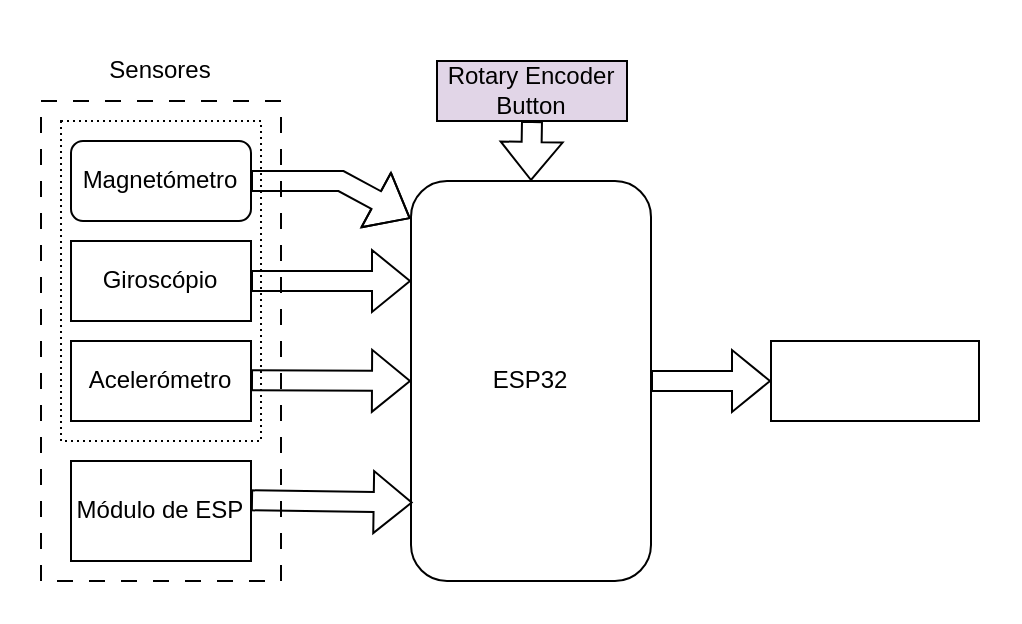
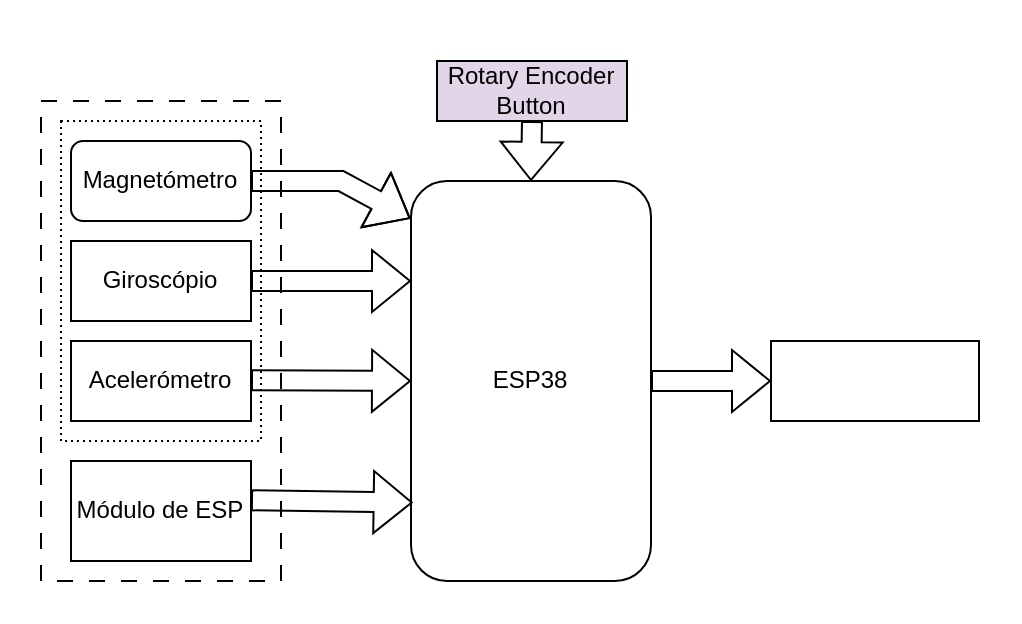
  <mxCell id="0" />
  <mxCell id="1" parent="0" />
- <mxCell id="2" value="ESP32" style="rounded=1;whiteSpace=wrap;html=1;" parent="1" vertex="1"><mxGeometry x="205" y="90" width="120" height="200" as="geometry" /></mxCell>
+ <mxCell id="2" value="ESP38" style="rounded=1;whiteSpace=wrap;html=1;" parent="1" vertex="1"><mxGeometry x="205" y="90" width="120" height="200" as="geometry" /></mxCell>
  <mxCell id="3" style="edgeStyle=orthogonalEdgeStyle;rounded=0;orthogonalLoop=1;jettySize=auto;html=1;exitX=1;exitY=0.5;exitDx=0;exitDy=0;" parent="1" source="4" edge="1"><mxGeometry relative="1" as="geometry"><mxPoint x="120.143" y="190.143" as="targetPoint" /></mxGeometry></mxCell>
  <mxCell id="4" value="" style="rounded=0;whiteSpace=wrap;html=1;dashed=1;dashPattern=8 8;" parent="1" vertex="1"><mxGeometry x="20" y="50" width="120" height="240" as="geometry" /></mxCell>
  <mxCell id="5" value="" style="rounded=0;whiteSpace=wrap;html=1;dashed=1;dashPattern=1 2;" parent="1" vertex="1"><mxGeometry x="30" y="60" width="100" height="160" as="geometry" /></mxCell>
  <mxCell id="6" value="" style="rounded=0;whiteSpace=wrap;html=1;align=left;glass=0;shadow=0;" parent="1" vertex="1"><mxGeometry x="385" y="170" width="104" height="40" as="geometry" /></mxCell>
  <mxCell id="7" value="" style="shape=flexArrow;endArrow=classic;html=1;rounded=0;exitX=1;exitY=0.5;exitDx=0;exitDy=0;entryX=0;entryY=0.5;entryDx=0;entryDy=0;" parent="1" source="2" edge="1" target="6"><mxGeometry width="50" height="50" relative="1" as="geometry"><mxPoint x="330" y="189.71" as="sourcePoint" /><mxPoint x="380" y="190" as="targetPoint" /></mxGeometry></mxCell>
  <mxCell id="8" value="Giroscópio" style="rounded=0;whiteSpace=wrap;html=1;" parent="1" vertex="1"><mxGeometry x="35" y="120" width="90" height="40" as="geometry" /></mxCell>
  <mxCell id="9" value="Acelerómetro" style="rounded=0;whiteSpace=wrap;html=1;" parent="1" vertex="1"><mxGeometry x="35" y="170" width="90" height="40" as="geometry" /></mxCell>
  <mxCell id="10" value="Módulo de ESP" style="rounded=0;whiteSpace=wrap;html=1;" parent="1" vertex="1"><mxGeometry x="35" y="230" width="90" height="50" as="geometry" /></mxCell>
  <mxCell id="11" value="" style="shape=flexArrow;endArrow=classic;html=1;rounded=0;entryX=0;entryY=0.25;entryDx=0;entryDy=0;" parent="1" source="8" edge="1" target="2"><mxGeometry width="50" height="50" relative="1" as="geometry"><mxPoint x="150" y="129.66" as="sourcePoint" /><mxPoint x="200" y="140" as="targetPoint" /></mxGeometry></mxCell>
  <mxCell id="12" value="" style="shape=flexArrow;endArrow=classic;html=1;rounded=0;entryX=0;entryY=0.5;entryDx=0;entryDy=0;" parent="1" edge="1" target="2"><mxGeometry width="50" height="50" relative="1" as="geometry"><mxPoint x="125" y="189.66" as="sourcePoint" /><mxPoint x="200" y="190" as="targetPoint" /></mxGeometry></mxCell>
  <mxCell id="13" value="" style="shape=flexArrow;endArrow=classic;html=1;rounded=0;entryX=0.007;entryY=0.804;entryDx=0;entryDy=0;entryPerimeter=0;" parent="1" edge="1" target="2"><mxGeometry width="50" height="50" relative="1" as="geometry"><mxPoint x="125" y="249.66" as="sourcePoint" /><mxPoint x="200" y="250" as="targetPoint" /></mxGeometry></mxCell>
- <mxCell id="14" value="Sensores" style="text;html=1;align=center;verticalAlign=middle;whiteSpace=wrap;rounded=0;" parent="1" vertex="1"><mxGeometry x="50" y="20" width="60" height="30" as="geometry" /></mxCell>
  <mxCell id="15" value="Rotary Encoder Button" style="rounded=0;whiteSpace=wrap;html=1;fillColor=#e1d5e7;" parent="1" vertex="1"><mxGeometry x="218" y="30" width="95" height="30" as="geometry" /></mxCell>
  <mxCell id="16" value="" style="shape=flexArrow;endArrow=classic;html=1;rounded=0;exitX=0.5;exitY=1;exitDx=0;exitDy=0;entryX=0.5;entryY=0;entryDx=0;entryDy=0;" parent="1" source="15" target="2" edge="1"><mxGeometry width="50" height="50" relative="1" as="geometry"><mxPoint x="230" y="170" as="sourcePoint" /><mxPoint x="280" y="120" as="targetPoint" /></mxGeometry></mxCell>
  <mxCell id="17" value="Magnetómetro" style="whiteSpace=wrap;html=1;rounded=1;" parent="1" vertex="1"><mxGeometry x="35" y="70" width="90" height="40" as="geometry" /></mxCell>
  <mxCell id="18" value="" style="shape=flexArrow;endArrow=classic;html=1;rounded=0;exitX=1;exitY=0.5;exitDx=0;exitDy=0;entryX=-0.002;entryY=0.094;entryDx=0;entryDy=0;entryPerimeter=0;" edge="1" parent="1" source="17" target="2"><mxGeometry width="50" height="50" relative="1" as="geometry"><mxPoint x="240" y="110" as="sourcePoint" /><mxPoint x="290" y="60" as="targetPoint" /><Array as="points"><mxPoint x="170" y="90" /></Array></mxGeometry></mxCell>
